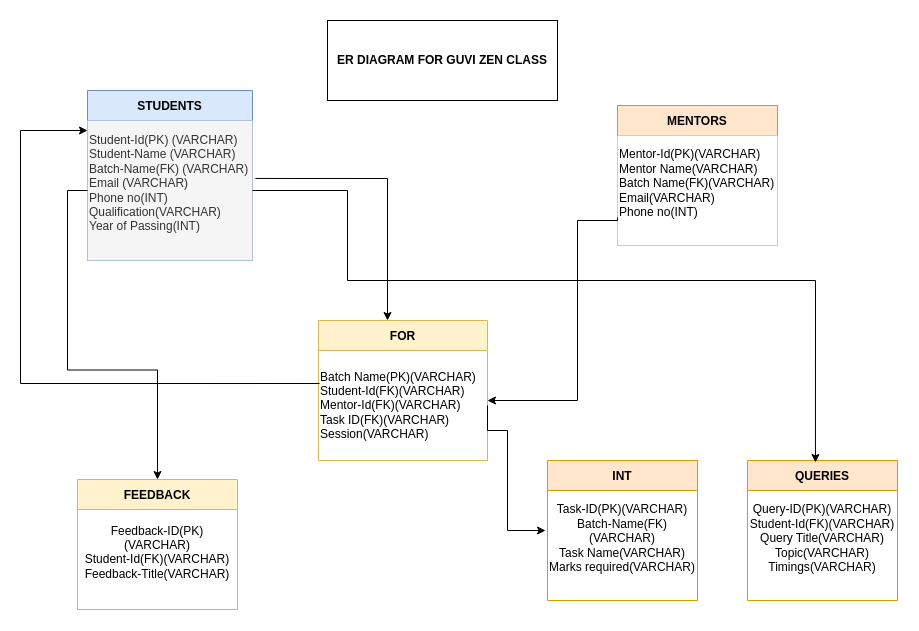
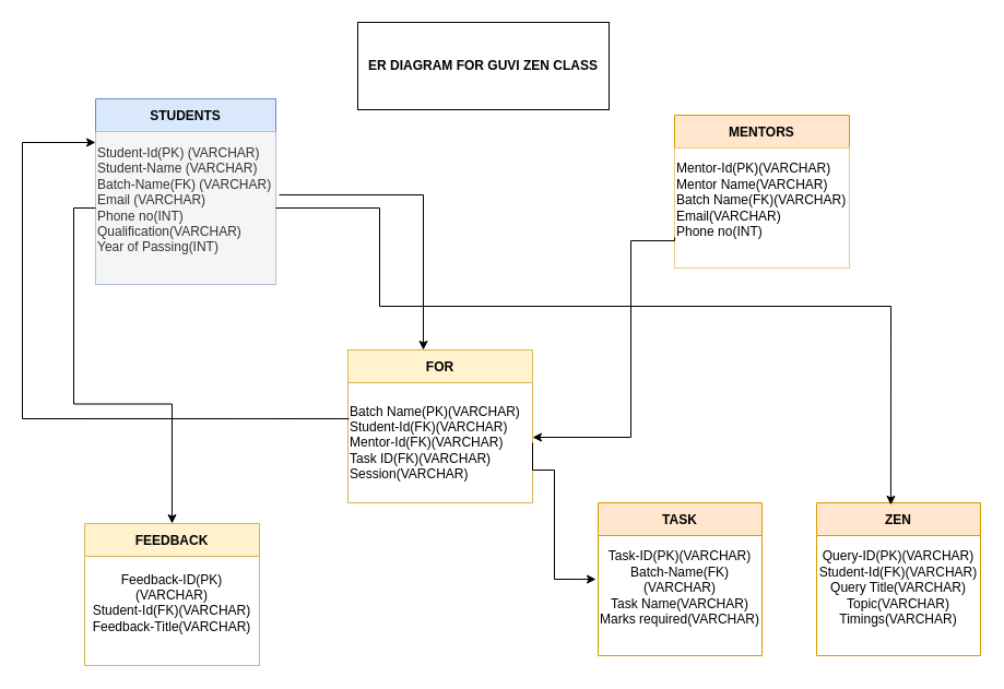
  <mxCell id="0" />
  <mxCell id="1" parent="0" />
  <mxCell id="2" value="MENTORS" style="shape=table;startSize=30;container=1;collapsible=0;childLayout=tableLayout;fillColor=#ffe6cc;strokeColor=#d79b00;fontStyle=1" vertex="1" parent="1"><mxGeometry x="617" y="105" width="160" height="140" as="geometry" /></mxCell>
  <mxCell id="3" value="" style="shape=tableRow;horizontal=0;startSize=0;swimlaneHead=0;swimlaneBody=0;strokeColor=inherit;top=0;left=0;bottom=0;right=0;collapsible=0;dropTarget=0;fillColor=none;points=[[0,0.5],[1,0.5]];portConstraint=eastwest;" vertex="1" parent="2"><mxGeometry y="30" width="160" height="110" as="geometry" /></mxCell>
  <mxCell id="4" value="Mentor-Id(PK)(VARCHAR)&lt;br&gt;Mentor Name(VARCHAR)&lt;br&gt;Batch Name(FK)(VARCHAR)&lt;div&gt;Email(VARCHAR)&lt;br&gt;Phone no(INT)&lt;br&gt;&lt;br&gt;&lt;/div&gt;" style="shape=partialRectangle;html=1;whiteSpace=wrap;connectable=0;overflow=hidden;top=0;left=0;bottom=0;right=0;pointerEvents=1;align=left;" vertex="1" parent="3"><mxGeometry width="160" height="110" as="geometry"><mxRectangle width="160" height="110" as="alternateBounds" /></mxGeometry></mxCell>
  <mxCell id="5" value="STUDENTS" style="shape=table;startSize=30;container=1;collapsible=0;childLayout=tableLayout;fillColor=#dae8fc;strokeColor=#6c8ebf;fontStyle=1" vertex="1" parent="1"><mxGeometry x="87" y="90" width="165" height="170" as="geometry" /></mxCell>
  <mxCell id="6" value="" style="shape=tableRow;horizontal=0;startSize=0;swimlaneHead=0;swimlaneBody=0;strokeColor=inherit;top=0;left=0;bottom=0;right=0;collapsible=0;dropTarget=0;fillColor=none;points=[[0,0.5],[1,0.5]];portConstraint=eastwest;" vertex="1" parent="5"><mxGeometry y="30" width="165" height="140" as="geometry" /></mxCell>
  <mxCell id="7" value="Student-Id(PK) (VARCHAR)&lt;br&gt;Student-Name (VARCHAR)&lt;br&gt;Batch-Name(FK) (VARCHAR)&lt;br&gt;Email (VARCHAR)&lt;br&gt;Phone no(INT)&lt;br&gt;Qualification(VARCHAR)&lt;div&gt;Year of Passing&lt;span style=&quot;background-color: initial;&quot;&gt;(INT)&lt;/span&gt;&lt;/div&gt;&lt;div&gt;&lt;br&gt;&lt;/div&gt;" style="shape=partialRectangle;html=1;whiteSpace=wrap;connectable=0;strokeColor=#666666;overflow=hidden;fillColor=#f5f5f5;top=0;left=0;bottom=0;right=0;pointerEvents=1;align=left;fontColor=#333333;" vertex="1" parent="6"><mxGeometry width="165" height="140" as="geometry"><mxRectangle width="165" height="140" as="alternateBounds" /></mxGeometry></mxCell>
  <mxCell id="8" style="edgeStyle=orthogonalEdgeStyle;rounded=0;orthogonalLoop=1;jettySize=auto;html=1;exitX=1;exitY=0.5;exitDx=0;exitDy=0;" edge="1" parent="5" source="6" target="6"><mxGeometry relative="1" as="geometry" /></mxCell>
  <mxCell id="9" value="FOR" style="shape=table;startSize=30;container=1;collapsible=0;childLayout=tableLayout;fillColor=#fff2cc;strokeColor=#d6b656;fontStyle=1" vertex="1" parent="1"><mxGeometry x="318" y="320" width="169" height="140" as="geometry" /></mxCell>
  <mxCell id="10" value="" style="shape=tableRow;horizontal=0;startSize=0;swimlaneHead=0;swimlaneBody=0;strokeColor=inherit;top=0;left=0;bottom=0;right=0;collapsible=0;dropTarget=0;fillColor=none;points=[[0,0.5],[1,0.5]];portConstraint=eastwest;" vertex="1" parent="9"><mxGeometry y="30" width="169" height="110" as="geometry" /></mxCell>
  <mxCell id="11" value="Batch Name(PK)(VARCHAR)&lt;br&gt;Student-Id(FK)(VARCHAR)&lt;div&gt;Mentor-Id(FK)(VARCHAR)&lt;br&gt;Task ID(FK)(VARCHAR)&lt;br&gt;Session&lt;span style=&quot;background-color: initial;&quot;&gt;(VARCHAR)&lt;/span&gt;&lt;/div&gt;" style="shape=partialRectangle;html=1;whiteSpace=wrap;connectable=0;strokeColor=inherit;overflow=hidden;fillColor=none;top=0;left=0;bottom=0;right=0;pointerEvents=1;align=left;" vertex="1" parent="10"><mxGeometry width="169" height="110" as="geometry"><mxRectangle width="169" height="110" as="alternateBounds" /></mxGeometry></mxCell>
- <mxCell id="12" value="INT" style="shape=table;startSize=30;container=1;collapsible=0;childLayout=tableLayout;fillColor=#ffe6cc;strokeColor=#d79b00;fontStyle=1" vertex="1" parent="1"><mxGeometry x="547" y="460" width="150" height="140" as="geometry" /></mxCell>
+ <mxCell id="12" value="TASK" style="shape=table;startSize=30;container=1;collapsible=0;childLayout=tableLayout;fillColor=#ffe6cc;strokeColor=#d79b00;fontStyle=1" vertex="1" parent="1"><mxGeometry x="547" y="460" width="150" height="140" as="geometry" /></mxCell>
  <mxCell id="13" value="" style="shape=tableRow;horizontal=0;startSize=0;swimlaneHead=0;swimlaneBody=0;strokeColor=inherit;top=0;left=0;bottom=0;right=0;collapsible=0;dropTarget=0;fillColor=none;points=[[0,0.5],[1,0.5]];portConstraint=eastwest;" vertex="1" parent="12"><mxGeometry y="30" width="150" height="110" as="geometry" /></mxCell>
  <mxCell id="14" value="Task-ID(PK)&lt;span style=&quot;text-align: left;&quot;&gt;(VARCHAR)&lt;/span&gt;&lt;br&gt;Batch-Name(FK)&lt;span style=&quot;text-align: left;&quot;&gt;(VARCHAR)&lt;/span&gt;&lt;br&gt;Task Name&lt;span style=&quot;text-align: left;&quot;&gt;(VARCHAR)&lt;/span&gt;&lt;div&gt;Marks required&lt;span style=&quot;text-align: left;&quot;&gt;(VARCHAR)&lt;/span&gt;&lt;br&gt;&lt;div&gt;&lt;br&gt;&lt;/div&gt;&lt;/div&gt;" style="shape=partialRectangle;html=1;whiteSpace=wrap;connectable=0;strokeColor=inherit;overflow=hidden;fillColor=none;top=0;left=0;bottom=0;right=0;pointerEvents=1;" vertex="1" parent="13"><mxGeometry width="150" height="110" as="geometry"><mxRectangle width="150" height="110" as="alternateBounds" /></mxGeometry></mxCell>
- <mxCell id="15" value="QUERIES" style="shape=table;startSize=30;container=1;collapsible=0;childLayout=tableLayout;fillColor=#ffe6cc;strokeColor=#d79b00;fontStyle=1" vertex="1" parent="1"><mxGeometry x="747" y="460" width="150" height="140" as="geometry" /></mxCell>
+ <mxCell id="15" value="ZEN" style="shape=table;startSize=30;container=1;collapsible=0;childLayout=tableLayout;fillColor=#ffe6cc;strokeColor=#d79b00;fontStyle=1" vertex="1" parent="1"><mxGeometry x="747" y="460" width="150" height="140" as="geometry" /></mxCell>
  <mxCell id="16" value="" style="shape=tableRow;horizontal=0;startSize=0;swimlaneHead=0;swimlaneBody=0;strokeColor=inherit;top=0;left=0;bottom=0;right=0;collapsible=0;dropTarget=0;fillColor=none;points=[[0,0.5],[1,0.5]];portConstraint=eastwest;" vertex="1" parent="15"><mxGeometry y="30" width="150" height="110" as="geometry" /></mxCell>
  <mxCell id="17" value="Query-ID(PK)&lt;span style=&quot;text-align: left;&quot;&gt;(VARCHAR)&lt;/span&gt;&lt;br&gt;Student-Id(FK)&lt;span style=&quot;text-align: left;&quot;&gt;(VARCHAR)&lt;/span&gt;&lt;br&gt;&lt;div&gt;Query Title&lt;span style=&quot;text-align: left;&quot;&gt;(VARCHAR)&lt;/span&gt;&lt;br&gt;Topic&lt;span style=&quot;text-align: left;&quot;&gt;(VARCHAR)&lt;/span&gt;&lt;br&gt;Timings&lt;span style=&quot;text-align: left;&quot;&gt;(VARCHAR)&lt;/span&gt;&lt;br&gt;&lt;br&gt;&lt;/div&gt;" style="shape=partialRectangle;html=1;whiteSpace=wrap;connectable=0;strokeColor=inherit;overflow=hidden;fillColor=none;top=0;left=0;bottom=0;right=0;pointerEvents=1;" vertex="1" parent="16"><mxGeometry width="150" height="110" as="geometry"><mxRectangle width="150" height="110" as="alternateBounds" /></mxGeometry></mxCell>
  <mxCell id="18" value="FEEDBACK" style="shape=table;startSize=30;container=1;collapsible=0;childLayout=tableLayout;fillColor=#fff2cc;strokeColor=#d6b656;fontStyle=1" vertex="1" parent="1"><mxGeometry x="77" y="479" width="160" height="130" as="geometry" /></mxCell>
  <mxCell id="19" value="" style="shape=tableRow;horizontal=0;startSize=0;swimlaneHead=0;swimlaneBody=0;strokeColor=inherit;top=0;left=0;bottom=0;right=0;collapsible=0;dropTarget=0;fillColor=none;points=[[0,0.5],[1,0.5]];portConstraint=eastwest;" vertex="1" parent="18"><mxGeometry y="30" width="160" height="100" as="geometry" /></mxCell>
  <mxCell id="20" value="Feedback-ID(PK)&lt;span style=&quot;text-align: left;&quot;&gt;(VARCHAR)&lt;/span&gt;&lt;div&gt;Student-Id(FK)&lt;span style=&quot;text-align: left; background-color: initial;&quot;&gt;(VARCHAR)&lt;/span&gt;&lt;/div&gt;&lt;div&gt;Feedback-Title&lt;span style=&quot;text-align: left; background-color: initial;&quot;&gt;(VARCHAR)&lt;/span&gt;&lt;/div&gt;&lt;div&gt;&lt;br&gt;&lt;/div&gt;" style="shape=partialRectangle;html=1;whiteSpace=wrap;connectable=0;strokeColor=inherit;overflow=hidden;fillColor=none;top=0;left=0;bottom=0;right=0;pointerEvents=1;" vertex="1" parent="19"><mxGeometry width="160" height="100" as="geometry"><mxRectangle width="160" height="100" as="alternateBounds" /></mxGeometry></mxCell>
  <mxCell id="21" style="edgeStyle=none;rounded=0;orthogonalLoop=1;jettySize=auto;html=1;exitX=1.018;exitY=0.414;exitDx=0;exitDy=0;exitPerimeter=0;" edge="1" parent="1" source="6"><mxGeometry relative="1" as="geometry"><mxPoint x="387" y="320" as="targetPoint" /><mxPoint x="257" y="180" as="sourcePoint" /><Array as="points"><mxPoint x="387" y="178" /></Array></mxGeometry></mxCell>
  <mxCell id="22" style="edgeStyle=orthogonalEdgeStyle;rounded=0;orthogonalLoop=1;jettySize=auto;html=1;exitX=0;exitY=0.5;exitDx=0;exitDy=0;entryX=-0.012;entryY=0.018;entryDx=0;entryDy=0;entryPerimeter=0;" edge="1" parent="1"><mxGeometry relative="1" as="geometry"><mxPoint x="87.02" y="130" as="targetPoint" /><mxPoint x="319" y="383.02" as="sourcePoint" /><Array as="points"><mxPoint x="20" y="383.02" /><mxPoint x="20" y="130.02" /></Array></mxGeometry></mxCell>
  <mxCell id="23" style="edgeStyle=orthogonalEdgeStyle;rounded=0;orthogonalLoop=1;jettySize=auto;html=1;exitX=0;exitY=0.745;exitDx=0;exitDy=0;exitPerimeter=0;" edge="1" parent="1"><mxGeometry relative="1" as="geometry"><mxPoint x="487" y="400" as="targetPoint" /><mxPoint x="617" y="216.95" as="sourcePoint" /><Array as="points"><mxPoint x="617" y="220" /><mxPoint x="577" y="220" /><mxPoint x="577" y="400" /></Array></mxGeometry></mxCell>
  <mxCell id="24" style="edgeStyle=orthogonalEdgeStyle;rounded=0;orthogonalLoop=1;jettySize=auto;html=1;exitX=0;exitY=0.5;exitDx=0;exitDy=0;entryX=0.5;entryY=0;entryDx=0;entryDy=0;" edge="1" parent="1" source="6" target="18"><mxGeometry relative="1" as="geometry" /></mxCell>
  <mxCell id="25" style="edgeStyle=orthogonalEdgeStyle;rounded=0;orthogonalLoop=1;jettySize=auto;html=1;exitX=1;exitY=0.5;exitDx=0;exitDy=0;entryX=-0.013;entryY=0.364;entryDx=0;entryDy=0;entryPerimeter=0;" edge="1" parent="1" source="10" target="13"><mxGeometry relative="1" as="geometry"><mxPoint x="607" y="405" as="targetPoint" /><Array as="points"><mxPoint x="487" y="430" /><mxPoint x="507" y="430" /><mxPoint x="507" y="530" /></Array></mxGeometry></mxCell>
  <mxCell id="26" style="edgeStyle=orthogonalEdgeStyle;rounded=0;orthogonalLoop=1;jettySize=auto;html=1;exitX=1;exitY=0.5;exitDx=0;exitDy=0;entryX=0.453;entryY=0.014;entryDx=0;entryDy=0;entryPerimeter=0;" edge="1" parent="1" source="6" target="15"><mxGeometry relative="1" as="geometry"><Array as="points"><mxPoint x="347" y="190" /><mxPoint x="347" y="280" /><mxPoint x="815" y="280" /></Array></mxGeometry></mxCell>
  <mxCell id="27" value="&lt;b&gt;ER DIAGRAM FOR GUVI ZEN CLASS&lt;/b&gt;" style="whiteSpace=wrap;html=1;rounded=0;" vertex="1" parent="1"><mxGeometry x="327" width="230" height="80" as="geometry" y="20" /></mxCell>
